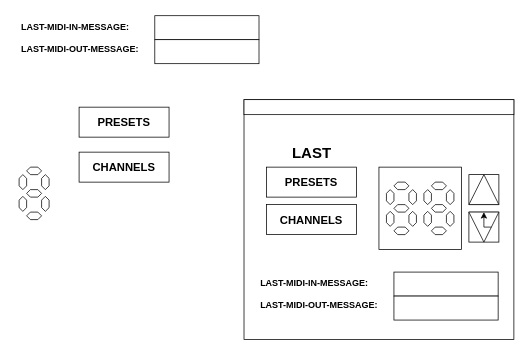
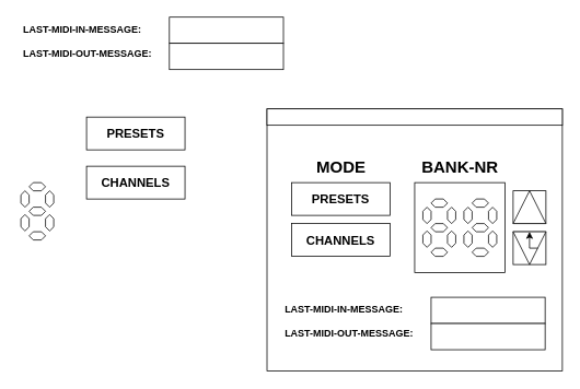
  <mxCell id="0" />
  <mxCell id="1" parent="0" />
  <mxCell id="2" value="" style="rounded=0;whiteSpace=wrap;html=1;" vertex="1" parent="1"><mxGeometry x="325" y="132" width="360" height="320" as="geometry" /></mxCell>
  <mxCell id="3" value="" style="group" vertex="1" connectable="0" parent="1"><mxGeometry x="25" y="222" width="40" height="70" as="geometry" /></mxCell>
  <mxCell id="4" value="" style="shape=hexagon;perimeter=hexagonPerimeter2;whiteSpace=wrap;html=1;size=0.25" vertex="1" parent="3"><mxGeometry x="10" width="20" height="10" as="geometry" /></mxCell>
  <mxCell id="5" value="" style="shape=hexagon;perimeter=hexagonPerimeter2;whiteSpace=wrap;html=1;size=0.25;rotation=90;" vertex="1" parent="3"><mxGeometry x="-5" y="15" width="20" height="10" as="geometry" /></mxCell>
  <mxCell id="6" value="" style="shape=hexagon;perimeter=hexagonPerimeter2;whiteSpace=wrap;html=1;size=0.25;rotation=90;" vertex="1" parent="3"><mxGeometry x="-5" y="44" width="20" height="10" as="geometry" /></mxCell>
  <mxCell id="7" value="" style="shape=hexagon;perimeter=hexagonPerimeter2;whiteSpace=wrap;html=1;size=0.25;rotation=90;" vertex="1" parent="3"><mxGeometry x="25" y="15" width="20" height="10" as="geometry" /></mxCell>
  <mxCell id="8" value="" style="shape=hexagon;perimeter=hexagonPerimeter2;whiteSpace=wrap;html=1;size=0.25" vertex="1" parent="3"><mxGeometry x="10" y="60" width="20" height="10" as="geometry" /></mxCell>
  <mxCell id="9" value="" style="shape=hexagon;perimeter=hexagonPerimeter2;whiteSpace=wrap;html=1;size=0.25;rotation=90;" vertex="1" parent="3"><mxGeometry x="25" y="44" width="20" height="10" as="geometry" /></mxCell>
  <mxCell id="10" value="" style="shape=hexagon;perimeter=hexagonPerimeter2;whiteSpace=wrap;html=1;size=0.25" vertex="1" parent="3"><mxGeometry x="10" y="30" width="20" height="10" as="geometry" /></mxCell>
  <mxCell id="11" value="" style="group" vertex="1" connectable="0" parent="1"><mxGeometry x="500" y="182" width="120" height="150" as="geometry" /></mxCell>
+ <mxCell id="12" value="&lt;font size=&quot;1&quot;&gt;&lt;b style=&quot;font-size: 20px;&quot;&gt;BANK-NR&lt;/b&gt;&lt;/font&gt;" style="text;html=1;align=center;verticalAlign=middle;resizable=0;points=[];autosize=1;strokeColor=none;fillColor=none;" vertex="1" parent="11"><mxGeometry width="120" height="40" as="geometry" /></mxCell>
  <mxCell id="13" value="" style="group" vertex="1" connectable="0" parent="11"><mxGeometry x="5" y="40" width="110" height="110" as="geometry" /></mxCell>
  <mxCell id="14" value="" style="whiteSpace=wrap;html=1;aspect=fixed;" vertex="1" parent="13"><mxGeometry width="110" height="110" as="geometry" /></mxCell>
  <mxCell id="15" value="" style="group" vertex="1" connectable="0" parent="13"><mxGeometry x="60" y="20" width="40" height="70" as="geometry" /></mxCell>
  <mxCell id="16" value="" style="shape=hexagon;perimeter=hexagonPerimeter2;whiteSpace=wrap;html=1;size=0.25" vertex="1" parent="15"><mxGeometry x="10" width="20" height="10" as="geometry" /></mxCell>
  <mxCell id="17" value="" style="shape=hexagon;perimeter=hexagonPerimeter2;whiteSpace=wrap;html=1;size=0.25;rotation=90;" vertex="1" parent="15"><mxGeometry x="-5" y="15" width="20" height="10" as="geometry" /></mxCell>
  <mxCell id="18" value="" style="shape=hexagon;perimeter=hexagonPerimeter2;whiteSpace=wrap;html=1;size=0.25;rotation=90;" vertex="1" parent="15"><mxGeometry x="-5" y="44" width="20" height="10" as="geometry" /></mxCell>
  <mxCell id="19" value="" style="shape=hexagon;perimeter=hexagonPerimeter2;whiteSpace=wrap;html=1;size=0.25;rotation=90;" vertex="1" parent="15"><mxGeometry x="25" y="15" width="20" height="10" as="geometry" /></mxCell>
  <mxCell id="20" value="" style="shape=hexagon;perimeter=hexagonPerimeter2;whiteSpace=wrap;html=1;size=0.25" vertex="1" parent="15"><mxGeometry x="10" y="60" width="20" height="10" as="geometry" /></mxCell>
  <mxCell id="21" value="" style="shape=hexagon;perimeter=hexagonPerimeter2;whiteSpace=wrap;html=1;size=0.25;rotation=90;" vertex="1" parent="15"><mxGeometry x="25" y="44" width="20" height="10" as="geometry" /></mxCell>
  <mxCell id="22" value="" style="shape=hexagon;perimeter=hexagonPerimeter2;whiteSpace=wrap;html=1;size=0.25" vertex="1" parent="15"><mxGeometry x="10" y="30" width="20" height="10" as="geometry" /></mxCell>
  <mxCell id="23" value="" style="group" vertex="1" connectable="0" parent="13"><mxGeometry x="10" y="20" width="40" height="70" as="geometry" /></mxCell>
  <mxCell id="24" value="" style="shape=hexagon;perimeter=hexagonPerimeter2;whiteSpace=wrap;html=1;size=0.25" vertex="1" parent="23"><mxGeometry x="10" width="20" height="10" as="geometry" /></mxCell>
  <mxCell id="25" value="" style="shape=hexagon;perimeter=hexagonPerimeter2;whiteSpace=wrap;html=1;size=0.25;rotation=90;" vertex="1" parent="23"><mxGeometry x="-5" y="15" width="20" height="10" as="geometry" /></mxCell>
  <mxCell id="26" value="" style="shape=hexagon;perimeter=hexagonPerimeter2;whiteSpace=wrap;html=1;size=0.25;rotation=90;" vertex="1" parent="23"><mxGeometry x="-5" y="44" width="20" height="10" as="geometry" /></mxCell>
  <mxCell id="27" value="" style="shape=hexagon;perimeter=hexagonPerimeter2;whiteSpace=wrap;html=1;size=0.25;rotation=90;" vertex="1" parent="23"><mxGeometry x="25" y="15" width="20" height="10" as="geometry" /></mxCell>
  <mxCell id="28" value="" style="shape=hexagon;perimeter=hexagonPerimeter2;whiteSpace=wrap;html=1;size=0.25" vertex="1" parent="23"><mxGeometry x="10" y="60" width="20" height="10" as="geometry" /></mxCell>
  <mxCell id="29" value="" style="shape=hexagon;perimeter=hexagonPerimeter2;whiteSpace=wrap;html=1;size=0.25;rotation=90;" vertex="1" parent="23"><mxGeometry x="25" y="44" width="20" height="10" as="geometry" /></mxCell>
  <mxCell id="30" value="" style="shape=hexagon;perimeter=hexagonPerimeter2;whiteSpace=wrap;html=1;size=0.25" vertex="1" parent="23"><mxGeometry x="10" y="30" width="20" height="10" as="geometry" /></mxCell>
  <mxCell id="31" value="" style="group;rotation=90;" vertex="1" connectable="0" parent="1"><mxGeometry x="625" y="282" width="40" height="40" as="geometry" /></mxCell>
  <mxCell id="32" value="" style="whiteSpace=wrap;html=1;aspect=fixed;rotation=90;" vertex="1" parent="31"><mxGeometry width="40" height="40" as="geometry" /></mxCell>
  <mxCell id="33" value="" style="triangle;whiteSpace=wrap;html=1;fillStyle=solid;fillColor=#FFFFFF;rotation=90;" vertex="1" parent="31"><mxGeometry width="40" height="40" as="geometry" /></mxCell>
  <mxCell id="34" style="edgeStyle=orthogonalEdgeStyle;rounded=0;orthogonalLoop=1;jettySize=auto;html=1;exitX=0.5;exitY=0;exitDx=0;exitDy=0;entryX=0;entryY=0.5;entryDx=0;entryDy=0;" edge="1" parent="31" source="33" target="33"><mxGeometry relative="1" as="geometry" /></mxCell>
  <mxCell id="35" value="" style="group;rotation=-90;" vertex="1" connectable="0" parent="1"><mxGeometry x="625" y="232" width="40" height="40" as="geometry" /></mxCell>
  <mxCell id="36" value="" style="whiteSpace=wrap;html=1;aspect=fixed;rotation=-90;" vertex="1" parent="35"><mxGeometry width="40" height="40" as="geometry" /></mxCell>
  <mxCell id="37" value="" style="triangle;whiteSpace=wrap;html=1;fillStyle=solid;fillColor=#FFFFFF;rotation=-90;" vertex="1" parent="35"><mxGeometry width="40" height="40" as="geometry" /></mxCell>
- <mxCell id="38" value="&lt;font size=&quot;1&quot;&gt;&lt;b style=&quot;font-size: 20px;&quot;&gt;LAST&lt;/b&gt;&lt;/font&gt;" style="text;html=1;align=center;verticalAlign=middle;resizable=0;points=[];autosize=1;strokeColor=none;fillColor=none;" vertex="1" parent="1"><mxGeometry x="375" y="182" width="80" height="40" as="geometry" /></mxCell>
+ <mxCell id="38" value="&lt;font size=&quot;1&quot;&gt;&lt;b style=&quot;font-size: 20px;&quot;&gt;MODE&lt;/b&gt;&lt;/font&gt;" style="text;html=1;align=center;verticalAlign=middle;resizable=0;points=[];autosize=1;strokeColor=none;fillColor=none;" vertex="1" parent="1"><mxGeometry x="375" y="182" width="80" height="40" as="geometry" /></mxCell>
  <mxCell id="39" value="&lt;b&gt;&lt;font style=&quot;font-size: 15px;&quot;&gt;PRESETS&lt;/font&gt;&lt;/b&gt;" style="rounded=0;whiteSpace=wrap;html=1;" vertex="1" parent="1"><mxGeometry x="105" y="142" width="120" height="40" as="geometry" /></mxCell>
  <mxCell id="40" value="&lt;b&gt;&lt;font style=&quot;font-size: 15px;&quot;&gt;CHANNELS&lt;/font&gt;&lt;/b&gt;" style="rounded=0;whiteSpace=wrap;html=1;" vertex="1" parent="1"><mxGeometry x="105" y="202" width="120" height="40" as="geometry" /></mxCell>
  <mxCell id="41" value="&lt;b&gt;&lt;font style=&quot;font-size: 15px;&quot;&gt;PRESETS&lt;/font&gt;&lt;/b&gt;" style="rounded=0;whiteSpace=wrap;html=1;" vertex="1" parent="1"><mxGeometry x="355" y="222" width="120" height="40" as="geometry" /></mxCell>
  <mxCell id="42" value="&lt;b&gt;&lt;font style=&quot;font-size: 15px;&quot;&gt;CHANNELS&lt;/font&gt;&lt;/b&gt;" style="rounded=0;whiteSpace=wrap;html=1;" vertex="1" parent="1"><mxGeometry x="355" y="272" width="120" height="40" as="geometry" /></mxCell>
  <mxCell id="43" value="&lt;div align=&quot;left&quot;&gt;&lt;b&gt;LAST-MIDI-IN-MESSAGE:&lt;/b&gt;&lt;/div&gt;" style="text;html=1;align=left;verticalAlign=middle;resizable=0;points=[];autosize=1;strokeColor=none;fillColor=none;" vertex="1" parent="1"><mxGeometry x="26" y="20" width="170" height="30" as="geometry" /></mxCell>
  <mxCell id="44" value="&lt;div align=&quot;left&quot;&gt;&lt;b&gt;LAST-MIDI-OUT-MESSAGE:&lt;/b&gt;&lt;/div&gt;" style="text;html=1;align=left;verticalAlign=middle;resizable=0;points=[];autosize=1;strokeColor=none;fillColor=none;" vertex="1" parent="1"><mxGeometry x="26" y="50" width="180" height="30" as="geometry" /></mxCell>
  <mxCell id="45" value="&lt;div align=&quot;left&quot;&gt;&lt;b&gt;LAST-MIDI-IN-MESSAGE:&lt;/b&gt;&lt;/div&gt;" style="text;html=1;align=left;verticalAlign=middle;resizable=0;points=[];autosize=1;strokeColor=none;fillColor=none;" vertex="1" parent="1"><mxGeometry x="345" y="362" width="170" height="30" as="geometry" /></mxCell>
  <mxCell id="46" value="&lt;div align=&quot;left&quot;&gt;&lt;b&gt;LAST-MIDI-OUT-MESSAGE:&lt;/b&gt;&lt;/div&gt;" style="text;html=1;align=left;verticalAlign=middle;resizable=0;points=[];autosize=1;strokeColor=none;fillColor=none;" vertex="1" parent="1"><mxGeometry x="345" y="392" width="180" height="30" as="geometry" /></mxCell>
  <mxCell id="47" value="" style="rounded=0;whiteSpace=wrap;html=1;" vertex="1" parent="1"><mxGeometry x="206" y="20" width="139" height="32" as="geometry" /></mxCell>
  <mxCell id="48" value="" style="rounded=0;whiteSpace=wrap;html=1;" vertex="1" parent="1"><mxGeometry x="206" y="52" width="139" height="32" as="geometry" /></mxCell>
  <mxCell id="49" value="" style="rounded=0;whiteSpace=wrap;html=1;" vertex="1" parent="1"><mxGeometry x="525" y="362" width="139" height="32" as="geometry" /></mxCell>
  <mxCell id="50" value="" style="rounded=0;whiteSpace=wrap;html=1;" vertex="1" parent="1"><mxGeometry x="525" y="394" width="139" height="32" as="geometry" /></mxCell>
  <mxCell id="51" value="" style="rounded=0;whiteSpace=wrap;html=1;" vertex="1" parent="1"><mxGeometry x="325" y="132" width="360" height="20" as="geometry" /></mxCell>
